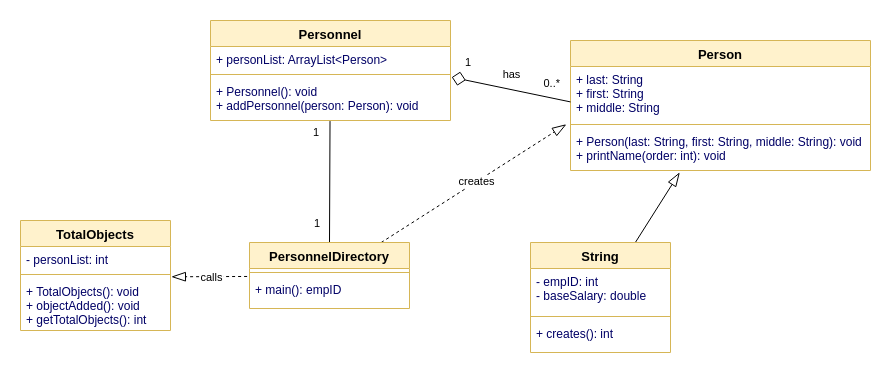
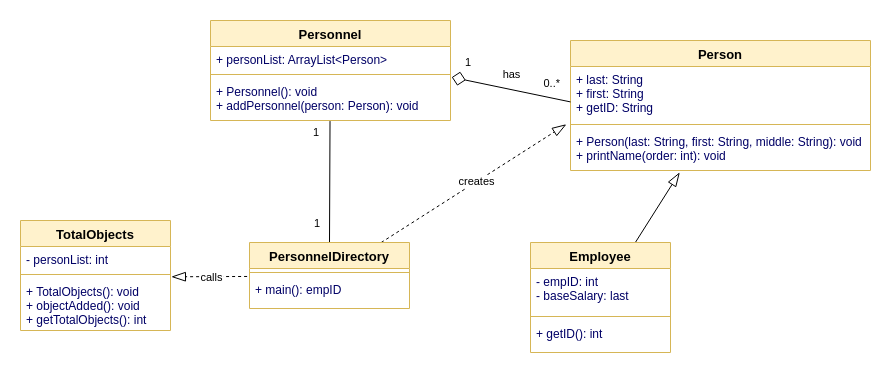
  <mxCell id="0" />
  <mxCell id="1" parent="0" />
  <mxCell id="2" value="Personnel&#10;" style="swimlane;fontStyle=1;align=center;verticalAlign=top;childLayout=stackLayout;horizontal=1;startSize=26;horizontalStack=0;resizeParent=1;resizeParentMax=0;resizeLast=0;collapsible=1;marginBottom=0;swimlaneFillColor=#ffffff;strokeColor=#d6b656;strokeWidth=1;fillColor=#fff2cc;fontSize=13;" parent="1" vertex="1"><mxGeometry x="210" y="20" width="240" height="100" as="geometry" /></mxCell>
  <mxCell id="3" value="+ personList: ArrayList&lt;Person&gt;" style="text;strokeColor=none;fillColor=none;align=left;verticalAlign=top;spacingLeft=4;spacingRight=4;overflow=hidden;rotatable=0;points=[[0,0.5],[1,0.5]];portConstraint=eastwest;fontColor=#000066;" parent="2" vertex="1"><mxGeometry y="26" width="240" height="24" as="geometry" /></mxCell>
  <mxCell id="4" value="" style="line;strokeWidth=1;fillColor=#fff2cc;align=left;verticalAlign=middle;spacingTop=-1;spacingLeft=3;spacingRight=3;rotatable=0;labelPosition=right;points=[];portConstraint=eastwest;strokeColor=#d6b656;" parent="2" vertex="1"><mxGeometry y="50" width="240" height="8" as="geometry" /></mxCell>
  <mxCell id="5" value="+ Personnel(): void&#10;+ addPersonnel(person: Person): void" style="text;strokeColor=none;fillColor=none;align=left;verticalAlign=top;spacingLeft=4;spacingRight=4;overflow=hidden;rotatable=0;points=[[0,0.5],[1,0.5]];portConstraint=eastwest;fontColor=#000066;" parent="2" vertex="1"><mxGeometry y="58" width="240" height="42" as="geometry" /></mxCell>
  <mxCell id="6" style="edgeStyle=none;html=1;entryX=0.5;entryY=0;entryDx=0;entryDy=0;strokeColor=default;endArrow=none;endFill=0;labelPosition=left;verticalLabelPosition=top;align=right;verticalAlign=bottom;startArrow=none;startFill=0;endSize=12;startSize=12;exitX=0.498;exitY=1.014;exitDx=0;exitDy=0;exitPerimeter=0;" parent="1" source="5" target="11" edge="1"><mxGeometry relative="1" as="geometry"><mxPoint x="330.96" y="150" as="sourcePoint" /></mxGeometry></mxCell>
  <mxCell id="7" value="1" style="edgeLabel;html=1;align=right;verticalAlign=bottom;resizable=0;points=[];labelPosition=left;verticalLabelPosition=top;" parent="6" vertex="1" connectable="0"><mxGeometry x="-0.474" y="2" relative="1" as="geometry"><mxPoint x="-12" y="-13" as="offset" /></mxGeometry></mxCell>
  <mxCell id="8" value="1" style="edgeLabel;html=1;align=right;verticalAlign=top;resizable=0;points=[];labelPosition=left;verticalLabelPosition=bottom;" parent="6" vertex="1" connectable="0"><mxGeometry x="0.207" y="2" relative="1" as="geometry"><mxPoint x="-11" y="16" as="offset" /></mxGeometry></mxCell>
  <mxCell id="9" style="edgeStyle=none;html=1;entryX=-0.014;entryY=-0.099;entryDx=0;entryDy=0;entryPerimeter=0;dashed=1;startArrow=none;startFill=0;endArrow=blockThin;endFill=0;startSize=16;endSize=12;" edge="1" parent="1" source="11" target="17"><mxGeometry relative="1" as="geometry" /></mxCell>
  <mxCell id="10" value="creates" style="edgeLabel;html=1;align=center;verticalAlign=middle;resizable=0;points=[];" vertex="1" connectable="0" parent="9"><mxGeometry x="0.031" y="1" relative="1" as="geometry"><mxPoint as="offset" /></mxGeometry></mxCell>
  <mxCell id="11" value="PersonnelDirectory" style="swimlane;fontStyle=1;align=center;verticalAlign=top;childLayout=stackLayout;horizontal=1;startSize=26;horizontalStack=0;resizeParent=1;resizeParentMax=0;resizeLast=0;collapsible=1;marginBottom=0;swimlaneFillColor=#ffffff;strokeColor=#d6b656;strokeWidth=1;fillColor=#fff2cc;fontSize=13;" parent="1" vertex="1"><mxGeometry x="249" y="242" width="160" height="66" as="geometry" /></mxCell>
  <mxCell id="12" value="" style="line;strokeWidth=1;fillColor=#fff2cc;align=left;verticalAlign=middle;spacingTop=-1;spacingLeft=3;spacingRight=3;rotatable=0;labelPosition=right;points=[];portConstraint=eastwest;strokeColor=#d6b656;" parent="11" vertex="1"><mxGeometry y="26" width="160" height="8" as="geometry" /></mxCell>
  <mxCell id="13" value="+ main(): empID" style="text;strokeColor=none;fillColor=none;align=left;verticalAlign=top;spacingLeft=4;spacingRight=4;overflow=hidden;rotatable=0;points=[[0,0.5],[1,0.5]];portConstraint=eastwest;fontColor=#000066;" parent="11" vertex="1"><mxGeometry y="34" width="160" height="32" as="geometry" /></mxCell>
  <mxCell id="14" value="Person" style="swimlane;fontStyle=1;align=center;verticalAlign=top;childLayout=stackLayout;horizontal=1;startSize=26;horizontalStack=0;resizeParent=1;resizeParentMax=0;resizeLast=0;collapsible=1;marginBottom=0;swimlaneFillColor=#ffffff;strokeColor=#d6b656;strokeWidth=1;fillColor=#fff2cc;fontSize=13;" parent="1" vertex="1"><mxGeometry x="570" y="40" width="300" height="130" as="geometry" /></mxCell>
- <mxCell id="15" value="+ last: String&#10;+ first: String&#10;+ middle: String" style="text;strokeColor=none;fillColor=none;align=left;verticalAlign=top;spacingLeft=4;spacingRight=4;overflow=hidden;rotatable=0;points=[[0,0.5],[1,0.5]];portConstraint=eastwest;fontColor=#000066;" parent="14" vertex="1"><mxGeometry y="26" width="300" height="54" as="geometry" /></mxCell>
+ <mxCell id="15" value="+ last: String&#10;+ first: String&#10;+ getID: String" style="text;strokeColor=none;fillColor=none;align=left;verticalAlign=top;spacingLeft=4;spacingRight=4;overflow=hidden;rotatable=0;points=[[0,0.5],[1,0.5]];portConstraint=eastwest;fontColor=#000066;" parent="14" vertex="1"><mxGeometry y="26" width="300" height="54" as="geometry" /></mxCell>
  <mxCell id="16" value="" style="line;strokeWidth=1;fillColor=#fff2cc;align=left;verticalAlign=middle;spacingTop=-1;spacingLeft=3;spacingRight=3;rotatable=0;labelPosition=right;points=[];portConstraint=eastwest;strokeColor=#d6b656;" parent="14" vertex="1"><mxGeometry y="80" width="300" height="8" as="geometry" /></mxCell>
  <mxCell id="17" value="+ Person(last: String, first: String, middle: String): void&#10;+ printName(order: int): void" style="text;strokeColor=none;fillColor=none;align=left;verticalAlign=top;spacingLeft=4;spacingRight=4;overflow=hidden;rotatable=0;points=[[0,0.5],[1,0.5]];portConstraint=eastwest;fontColor=#000066;" parent="14" vertex="1"><mxGeometry y="88" width="300" height="42" as="geometry" /></mxCell>
  <mxCell id="18" style="edgeStyle=none;html=1;entryX=0;entryY=0.656;entryDx=0;entryDy=0;strokeColor=default;endArrow=none;endFill=0;labelPosition=left;verticalLabelPosition=top;align=right;verticalAlign=bottom;startArrow=diamond;startFill=0;endSize=12;startSize=12;exitX=1.005;exitY=-0.031;exitDx=0;exitDy=0;exitPerimeter=0;entryPerimeter=0;" parent="1" source="5" target="15" edge="1"><mxGeometry relative="1" as="geometry"><mxPoint x="490.96" y="70.87" as="sourcePoint" /><mxPoint x="520" y="210" as="targetPoint" /></mxGeometry></mxCell>
  <mxCell id="19" value="1" style="edgeLabel;html=1;align=right;verticalAlign=bottom;resizable=0;points=[];labelPosition=left;verticalLabelPosition=top;" parent="18" vertex="1" connectable="0"><mxGeometry x="-0.474" y="2" relative="1" as="geometry"><mxPoint x="-12" y="-11" as="offset" /></mxGeometry></mxCell>
  <mxCell id="20" value="0..*" style="edgeLabel;html=1;align=right;verticalAlign=top;resizable=0;points=[];labelPosition=left;verticalLabelPosition=bottom;" parent="18" vertex="1" connectable="0"><mxGeometry x="0.207" y="2" relative="1" as="geometry"><mxPoint x="37" y="-20" as="offset" /></mxGeometry></mxCell>
  <mxCell id="21" value="has" style="edgeLabel;html=1;align=center;verticalAlign=middle;resizable=0;points=[];" parent="18" vertex="1" connectable="0"><mxGeometry x="-0.027" y="1" relative="1" as="geometry"><mxPoint x="1" y="-14" as="offset" /></mxGeometry></mxCell>
  <mxCell id="22" value="TotalObjects" style="swimlane;fontStyle=1;align=center;verticalAlign=top;childLayout=stackLayout;horizontal=1;startSize=26;horizontalStack=0;resizeParent=1;resizeParentMax=0;resizeLast=0;collapsible=1;marginBottom=0;swimlaneFillColor=#ffffff;strokeColor=#d6b656;strokeWidth=1;fillColor=#fff2cc;fontSize=13;" vertex="1" parent="1"><mxGeometry x="20" y="220" width="150" height="110" as="geometry" /></mxCell>
  <mxCell id="23" value="- personList: int" style="text;strokeColor=none;fillColor=none;align=left;verticalAlign=top;spacingLeft=4;spacingRight=4;overflow=hidden;rotatable=0;points=[[0,0.5],[1,0.5]];portConstraint=eastwest;fontColor=#000066;" vertex="1" parent="22"><mxGeometry y="26" width="150" height="24" as="geometry" /></mxCell>
  <mxCell id="24" value="" style="line;strokeWidth=1;fillColor=#fff2cc;align=left;verticalAlign=middle;spacingTop=-1;spacingLeft=3;spacingRight=3;rotatable=0;labelPosition=right;points=[];portConstraint=eastwest;strokeColor=#d6b656;" vertex="1" parent="22"><mxGeometry y="50" width="150" height="8" as="geometry" /></mxCell>
  <mxCell id="25" value="+ TotalObjects(): void&#10;+ objectAdded(): void&#10;+ getTotalObjects(): int" style="text;strokeColor=none;fillColor=none;align=left;verticalAlign=top;spacingLeft=4;spacingRight=4;overflow=hidden;rotatable=0;points=[[0,0.5],[1,0.5]];portConstraint=eastwest;fontColor=#000066;" vertex="1" parent="22"><mxGeometry y="58" width="150" height="52" as="geometry" /></mxCell>
  <mxCell id="26" style="edgeStyle=none;html=1;startArrow=none;startFill=0;entryX=1.006;entryY=-0.033;entryDx=0;entryDy=0;entryPerimeter=0;dashed=1;endArrow=blockThin;endFill=0;startSize=16;endSize=12;exitX=-0.015;exitY=-0.001;exitDx=0;exitDy=0;exitPerimeter=0;" edge="1" parent="1" source="13" target="25"><mxGeometry relative="1" as="geometry"><mxPoint x="180" y="330" as="targetPoint" /></mxGeometry></mxCell>
  <mxCell id="27" value="calls" style="edgeLabel;html=1;align=center;verticalAlign=middle;resizable=0;points=[];" vertex="1" connectable="0" parent="26"><mxGeometry x="-0.053" relative="1" as="geometry"><mxPoint as="offset" /></mxGeometry></mxCell>
  <mxCell id="28" style="edgeStyle=none;html=1;entryX=0.364;entryY=1.046;entryDx=0;entryDy=0;entryPerimeter=0;startArrow=none;startFill=0;endArrow=blockThin;endFill=0;endSize=12;" edge="1" parent="1" source="29" target="17"><mxGeometry relative="1" as="geometry" /></mxCell>
- <mxCell id="29" value="String" style="swimlane;fontStyle=1;align=center;verticalAlign=top;childLayout=stackLayout;horizontal=1;startSize=26;horizontalStack=0;resizeParent=1;resizeParentMax=0;resizeLast=0;collapsible=1;marginBottom=0;swimlaneFillColor=#ffffff;strokeColor=#d6b656;strokeWidth=1;fillColor=#fff2cc;fontSize=13;" vertex="1" parent="1"><mxGeometry x="530" y="242" width="140" height="110" as="geometry" /></mxCell>
- <mxCell id="30" value="- empID: int&#10;- baseSalary: double" style="text;strokeColor=none;fillColor=none;align=left;verticalAlign=top;spacingLeft=4;spacingRight=4;overflow=hidden;rotatable=0;points=[[0,0.5],[1,0.5]];portConstraint=eastwest;fontColor=#000066;" vertex="1" parent="29"><mxGeometry y="26" width="140" height="44" as="geometry" /></mxCell>
+ <mxCell id="29" value="Employee" style="swimlane;fontStyle=1;align=center;verticalAlign=top;childLayout=stackLayout;horizontal=1;startSize=26;horizontalStack=0;resizeParent=1;resizeParentMax=0;resizeLast=0;collapsible=1;marginBottom=0;swimlaneFillColor=#ffffff;strokeColor=#d6b656;strokeWidth=1;fillColor=#fff2cc;fontSize=13;" vertex="1" parent="1"><mxGeometry x="530" y="242" width="140" height="110" as="geometry" /></mxCell>
+ <mxCell id="30" value="- empID: int&#10;- baseSalary: last" style="text;strokeColor=none;fillColor=none;align=left;verticalAlign=top;spacingLeft=4;spacingRight=4;overflow=hidden;rotatable=0;points=[[0,0.5],[1,0.5]];portConstraint=eastwest;fontColor=#000066;" vertex="1" parent="29"><mxGeometry y="26" width="140" height="44" as="geometry" /></mxCell>
  <mxCell id="31" value="" style="line;strokeWidth=1;fillColor=#fff2cc;align=left;verticalAlign=middle;spacingTop=-1;spacingLeft=3;spacingRight=3;rotatable=0;labelPosition=right;points=[];portConstraint=eastwest;strokeColor=#d6b656;" vertex="1" parent="29"><mxGeometry y="70" width="140" height="8" as="geometry" /></mxCell>
- <mxCell id="32" value="+ creates(): int" style="text;strokeColor=none;fillColor=none;align=left;verticalAlign=top;spacingLeft=4;spacingRight=4;overflow=hidden;rotatable=0;points=[[0,0.5],[1,0.5]];portConstraint=eastwest;fontColor=#000066;" vertex="1" parent="29"><mxGeometry y="78" width="140" height="32" as="geometry" /></mxCell>
+ <mxCell id="32" value="+ getID(): int" style="text;strokeColor=none;fillColor=none;align=left;verticalAlign=top;spacingLeft=4;spacingRight=4;overflow=hidden;rotatable=0;points=[[0,0.5],[1,0.5]];portConstraint=eastwest;fontColor=#000066;" vertex="1" parent="29"><mxGeometry y="78" width="140" height="32" as="geometry" /></mxCell>
